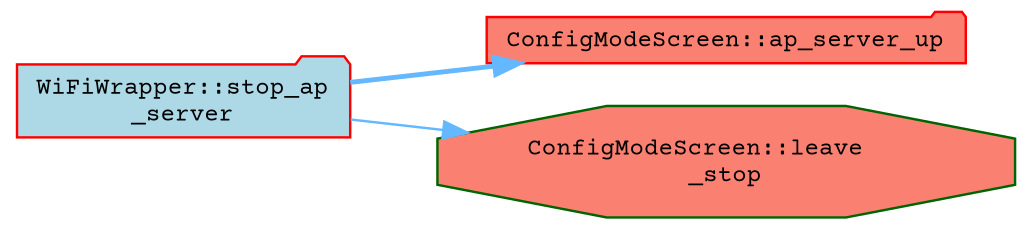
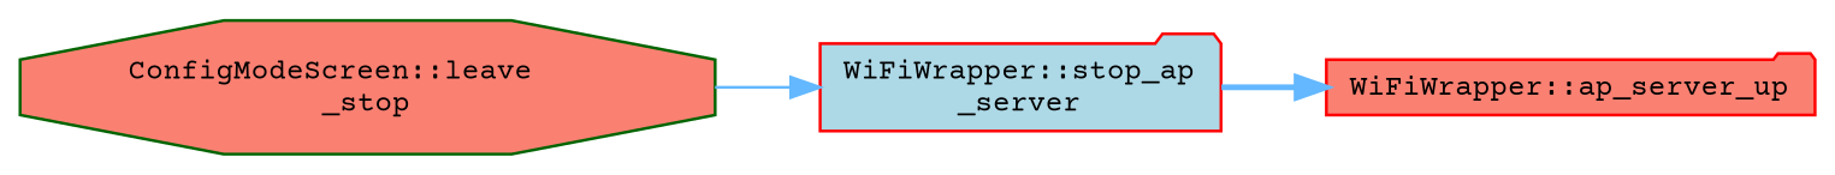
  digraph {
    fontname="Courier Prime"
    rankdir=RL
    node [color=red fillcolor=salmon fontname="Courier Prime" fontsize=10 shape=folder style=filled]
    edge [color=steelblue1 dir=back fontname="Courier Prime" fontsize=10 labelfontname=Helvetica labelfontsize=10]
-   n1 [fontcolor=black height=0.2 label="ConfigModeScreen::ap_server_up" width=0.4]
+   n1 [fontcolor=black height=0.2 label="WiFiWrapper::ap_server_up" width=0.4]
    n2 [fillcolor=lightblue height=0.2 label="WiFiWrapper::stop_ap\l_server" width=0.4]
    n3 [color=darkgreen height=0.2 label="ConfigModeScreen::leave\l_stop" shape=octagon width=0.4]
    n1 -> n2 [style=bold]
-   n3 -> n2 [style=solid]
+   n2 -> n3 [style=solid]
  }
